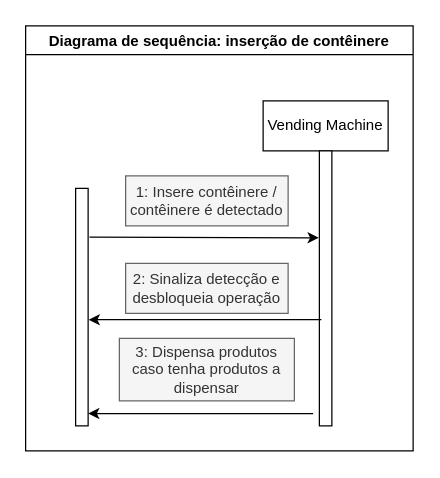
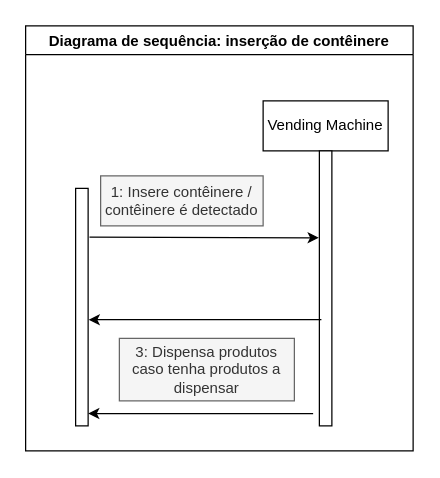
  <mxCell id="0" />
  <mxCell id="1" parent="0" />
  <mxCell id="2" value="Vending Machine" style="rounded=0;whiteSpace=wrap;html=1;" vertex="1" parent="1"><mxGeometry x="210" y="80" width="100" height="40" as="geometry" /></mxCell>
  <mxCell id="3" value="" style="rounded=0;whiteSpace=wrap;html=1;" vertex="1" parent="1"><mxGeometry x="60" y="150" width="10" height="190" as="geometry" /></mxCell>
  <mxCell id="4" value="" style="rounded=0;whiteSpace=wrap;html=1;" vertex="1" parent="1"><mxGeometry x="255" y="120" width="10" height="220" as="geometry" /></mxCell>
- <mxCell id="5" value="1: Insere contêinere / contêinere é detectado" style="rounded=0;whiteSpace=wrap;html=1;fillColor=#f5f5f5;fontColor=#333333;strokeColor=#666666;" vertex="1" parent="1"><mxGeometry x="100" y="140" width="130" height="40" as="geometry" /></mxCell>
+ <mxCell id="5" value="1: Insere contêinere / contêinere é detectado" style="rounded=0;whiteSpace=wrap;html=1;fillColor=#f5f5f5;fontColor=#333333;strokeColor=#666666;" vertex="1" parent="1"><mxGeometry x="80" y="140" width="130" height="40" as="geometry" /></mxCell>
  <mxCell id="6" value="" style="endArrow=classic;html=1;rounded=0;exitX=1.11;exitY=0.205;exitDx=0;exitDy=0;exitPerimeter=0;entryX=-0.045;entryY=0.316;entryDx=0;entryDy=0;entryPerimeter=0;" edge="1" parent="1" source="3" target="4"><mxGeometry width="50" height="50" relative="1" as="geometry"><mxPoint x="160" y="300" as="sourcePoint" /><mxPoint x="210" y="250" as="targetPoint" /></mxGeometry></mxCell>
- <mxCell id="7" value="2: Sinaliza detecção e desbloqueia operação" style="rounded=0;whiteSpace=wrap;html=1;fillColor=#f5f5f5;fontColor=#333333;strokeColor=#666666;" vertex="1" parent="1"><mxGeometry x="100" y="210" width="130" height="40" as="geometry" /></mxCell>
  <mxCell id="8" value="" style="endArrow=classic;html=1;rounded=0;entryX=1.041;entryY=0.553;entryDx=0;entryDy=0;entryPerimeter=0;exitX=0.162;exitY=0.614;exitDx=0;exitDy=0;exitPerimeter=0;" edge="1" parent="1" source="4" target="3"><mxGeometry width="50" height="50" relative="1" as="geometry"><mxPoint x="210" y="330" as="sourcePoint" /><mxPoint x="260" y="280" as="targetPoint" /></mxGeometry></mxCell>
  <mxCell id="9" value="3: Dispensa produtos caso tenha produtos a dispensar" style="rounded=0;whiteSpace=wrap;html=1;fillColor=#f5f5f5;fontColor=#333333;strokeColor=#666666;" vertex="1" parent="1"><mxGeometry x="95" y="270" width="140" height="50" as="geometry" /></mxCell>
  <mxCell id="10" value="" style="endArrow=classic;html=1;rounded=0;entryX=1.086;entryY=0.338;entryDx=0;entryDy=0;entryPerimeter=0;exitX=-0.5;exitY=0.955;exitDx=0;exitDy=0;exitPerimeter=0;" edge="1" parent="1" source="4"><mxGeometry width="50" height="50" relative="1" as="geometry"><mxPoint x="252.85" y="330" as="sourcePoint" /><mxPoint x="70" y="330.14" as="targetPoint" /></mxGeometry></mxCell>
  <mxCell id="11" value="Diagrama de sequência: inserção de contêinere" style="swimlane;" vertex="1" parent="1"><mxGeometry x="20" width="310" height="340" as="geometry" y="20" /></mxCell>
